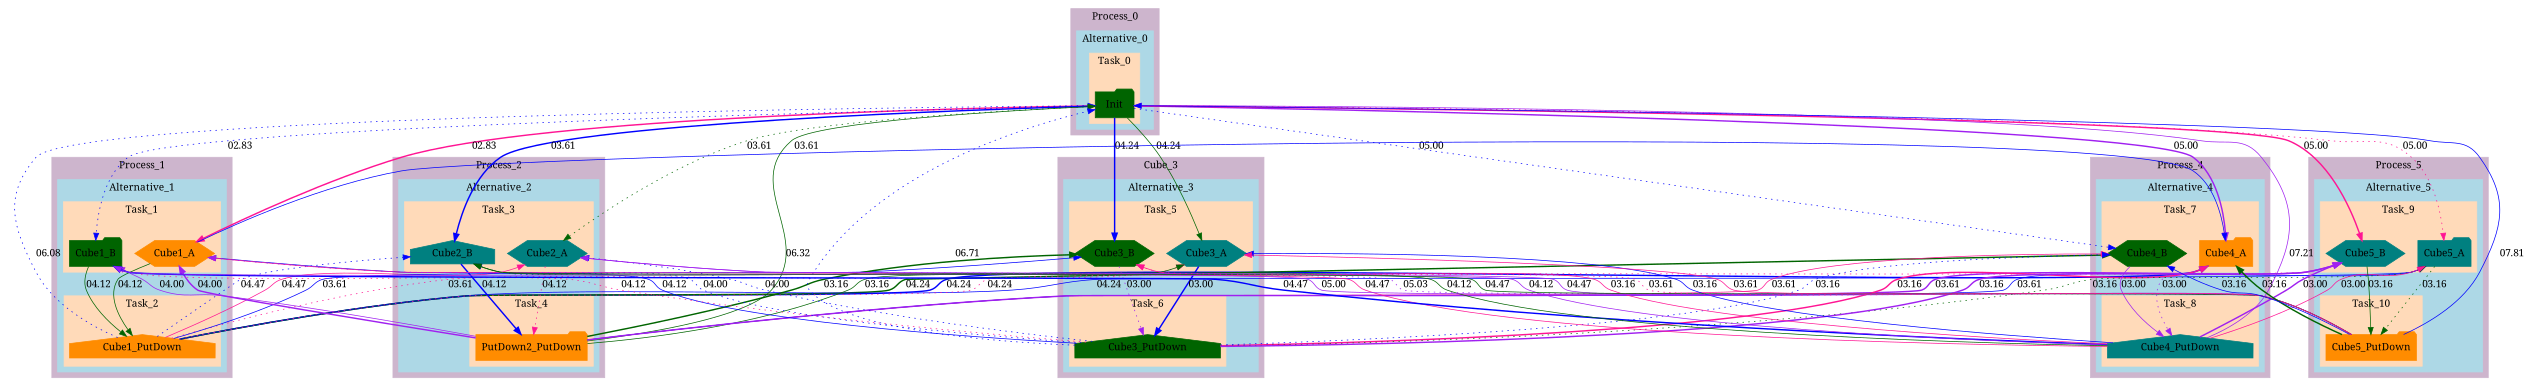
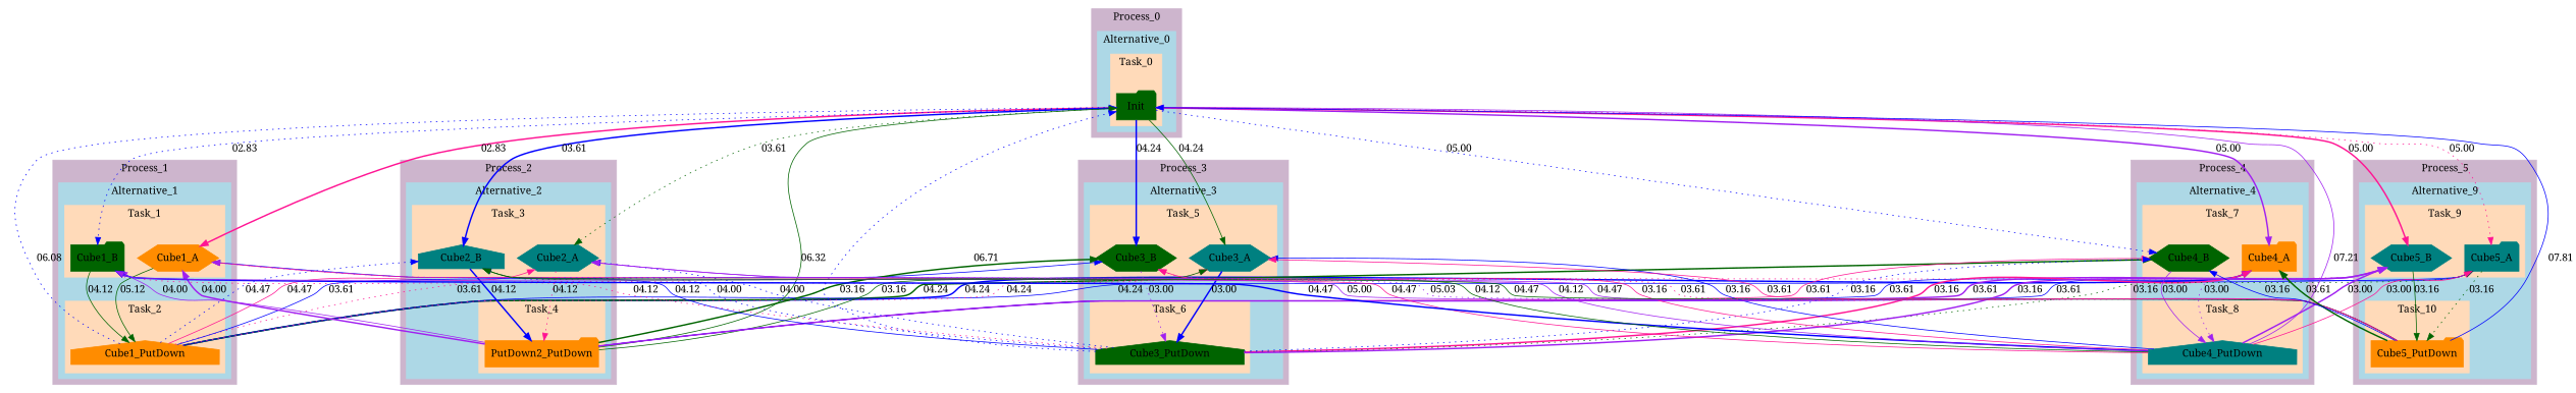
  digraph {
    color=salmon2
    fontname="Noto Serif"
    style=filled
    node [color=teal fontname="Noto Serif" shape=folder style=filled]
    edge [color=blue fontname="Noto Serif" style=solid]
    Init [color=darkgreen]
    Cube1_A [color=darkorange shape=hexagon]
    Cube1_B [color=darkgreen]
    Cube1_PutDown [color=darkorange shape=house]
    Cube2_A [shape=hexagon]
    Cube2_B [shape=house]
    n7 [color=darkorange label=PutDown2_PutDown]
    Cube3_A [shape=hexagon]
    Cube3_B [color=darkgreen shape=hexagon]
    Cube3_PutDown [color=darkgreen shape=house]
    Cube4_A [color=darkorange]
    Cube4_B [color=darkgreen shape=hexagon]
    Cube4_PutDown [shape=house]
    Cube5_A
    Cube5_B [shape=hexagon]
    Cube5_PutDown [color=darkorange]
    subgraph cluster_1 {
      color=thistle3
      label=Process_0
      subgraph cluster_2 {
        color=lightblue
        label=Alternative_0
        subgraph cluster_3 {
          color=peachpuff1
          label=Task_0
          Init
        }
      }
    }
    subgraph cluster_4 {
      color=thistle3
      label=Process_1
      subgraph cluster_5 {
        color=lightblue
        label=Alternative_1
        subgraph cluster_6 {
          color=peachpuff1
          label=Task_1
          Cube1_A
          Cube1_B
        }
        subgraph cluster_7 {
          color=peachpuff1
          label=Task_2
          Cube1_PutDown
        }
      }
    }
    subgraph cluster_8 {
      color=thistle3
      label=Process_2
      subgraph cluster_9 {
        color=lightblue
        label=Alternative_2
        subgraph cluster_10 {
          color=peachpuff1
          label=Task_3
          Cube2_A
          Cube2_B
        }
        subgraph cluster_11 {
          color=peachpuff1
          label=Task_4
          n7
        }
      }
    }
    subgraph cluster_12 {
      color=thistle3
-     label=Cube_3
+     label=Process_3
      subgraph cluster_13 {
        color=lightblue
        label=Alternative_3
        subgraph cluster_14 {
          color=peachpuff1
          label=Task_5
          Cube3_A
          Cube3_B
        }
        subgraph cluster_15 {
          color=peachpuff1
          label=Task_6
          Cube3_PutDown
        }
      }
    }
    subgraph cluster_16 {
      color=thistle3
      label=Process_4
      subgraph cluster_17 {
        color=lightblue
        label=Alternative_4
        subgraph cluster_18 {
          color=peachpuff1
          label=Task_7
          Cube4_A
          Cube4_B
        }
        subgraph cluster_19 {
          color=peachpuff1
          label=Task_8
          Cube4_PutDown
        }
      }
    }
    subgraph cluster_20 {
      color=thistle3
      label=Process_5
      subgraph cluster_21 {
        color=lightblue
-       label=Alternative_5
+       label=Alternative_9
        subgraph cluster_22 {
          color=peachpuff1
          label=Task_9
          Cube5_A
          Cube5_B
        }
        subgraph cluster_23 {
          color=peachpuff1
          label=Task_10
          Cube5_PutDown
        }
      }
    }
    Init -> Cube1_A [color=deeppink label=02.83 style=bold]
    Init -> Cube1_B [label=02.83 style=dotted]
    Init -> Cube2_A [color=darkgreen label=03.61 style=dotted]
    Init -> Cube2_B [label=03.61 style=bold]
    Init -> Cube3_A [color=darkgreen label=04.24]
    Init -> Cube3_B [label=04.24 style=bold]
    Init -> Cube4_A [color=purple label=05.00 style=bold]
    Init -> Cube4_B [label=05.00 style=dotted]
    Init -> Cube5_A [color=deeppink label=05.00 style=dotted]
    Init -> Cube5_B [color=deeppink label=05.00 style=bold]
-   Cube1_A -> Cube1_PutDown [color=darkgreen label=04.12]
+   Cube1_A -> Cube1_PutDown [color=darkgreen label=05.12]
    Cube1_B -> Cube1_PutDown [color=darkgreen label=04.12]
    Cube1_PutDown -> Init [label=06.08 style=dotted]
    Cube1_PutDown -> Cube2_A [color=deeppink label=04.47]
    Cube1_PutDown -> Cube2_B [label=04.47 style=dotted]
    Cube1_PutDown -> Cube3_A [color=deeppink label=03.61 style=dotted]
    Cube1_PutDown -> Cube3_B [label=03.61]
    Cube1_PutDown -> Cube4_A [label=04.24 style=bold]
    Cube1_PutDown -> Cube4_B [color=darkgreen label=04.24 style=bold]
    Cube1_PutDown -> Cube5_A [label=04.24]
    Cube1_PutDown -> Cube5_B [color=deeppink label=04.24 style=dotted]
    Cube2_A -> n7 [color=deeppink label=04.12 style=dotted]
    Cube2_B -> n7 [label=04.12 style=bold]
    n7 -> Init [color=darkgreen label=06.32]
    n7 -> Cube1_A [color=purple label=04.00 style=bold]
    n7 -> Cube1_B [color=purple label=04.00]
    n7 -> Cube3_A [color=darkgreen label=03.16]
    n7 -> Cube3_B [color=darkgreen label=03.16 style=bold]
-   Cube1_A -> Cube4_A [label=03.61]
+   n7 -> Cube4_A [label=03.61]
    n7 -> Cube4_B [color=deeppink label=03.61]
    n7 -> Cube5_A [label=03.61]
    n7 -> Cube5_B [color=purple label=03.61 style=bold]
    Cube3_A -> Cube3_PutDown [label=03.00 style=bold]
    Cube3_B -> Cube3_PutDown [color=purple label=03.00 style=dotted]
    Cube3_PutDown -> Init [label=06.71 style=dotted]
    Cube3_PutDown -> Cube1_A [label=04.12]
    Cube3_PutDown -> Cube1_B [color=deeppink label=04.12 style=dotted]
    Cube3_PutDown -> Cube2_A [label=04.00 style=dotted]
    Cube3_PutDown -> Cube2_B [label=04.00 style=dotted]
    Cube3_PutDown -> Cube4_A [color=deeppink label=03.16 style=bold]
    Cube3_PutDown -> Cube4_B [label=03.16 style=dotted]
    Cube3_PutDown -> Cube5_A [color=darkgreen label=03.16 style=dotted]
    Cube3_PutDown -> Cube5_B [color=purple label=03.16 style=bold]
    Cube4_A -> Cube4_PutDown [color=purple label=03.00 style=dotted]
    Cube4_B -> Cube4_PutDown [color=purple label=03.00]
    Cube4_PutDown -> Init [color=purple label=07.21]
    Cube4_PutDown -> Cube1_A [color=deeppink label=04.47]
    Cube4_PutDown -> Cube1_B [label=04.47 style=bold]
    Cube4_PutDown -> Cube2_A [color=purple label=04.12]
    Cube4_PutDown -> Cube2_B [color=darkgreen label=04.12]
    Cube4_PutDown -> Cube3_A [label=03.16]
    Cube4_PutDown -> Cube3_B [color=deeppink label=03.16]
    Cube4_PutDown -> Cube5_A [color=deeppink label=03.00]
    Cube4_PutDown -> Cube5_B [color=purple label=03.00 style=bold]
    Cube5_A -> Cube5_PutDown [color=darkgreen label=03.16 style=dotted]
    Cube5_B -> Cube5_PutDown [color=darkgreen label=03.16]
    Cube5_PutDown -> Init [label=07.81]
    Cube5_PutDown -> Cube1_A [color=purple label=05.03 style=dotted]
    Cube5_PutDown -> Cube1_B [color=purple label=05.00]
    Cube5_PutDown -> Cube2_A [color=purple label=04.47]
    Cube5_PutDown -> Cube2_B [color=darkgreen label=04.47]
    Cube5_PutDown -> Cube3_A [color=deeppink label=03.61]
    Cube5_PutDown -> Cube3_B [color=deeppink label=03.61 style=dotted]
-   Cube5_PutDown -> Cube4_A [color=darkgreen label=03.16 style=bold]
+   Cube5_PutDown -> Cube4_A [color=darkgreen label=03.61 style=bold]
    Cube5_PutDown -> Cube4_B [label=03.16]
  }
